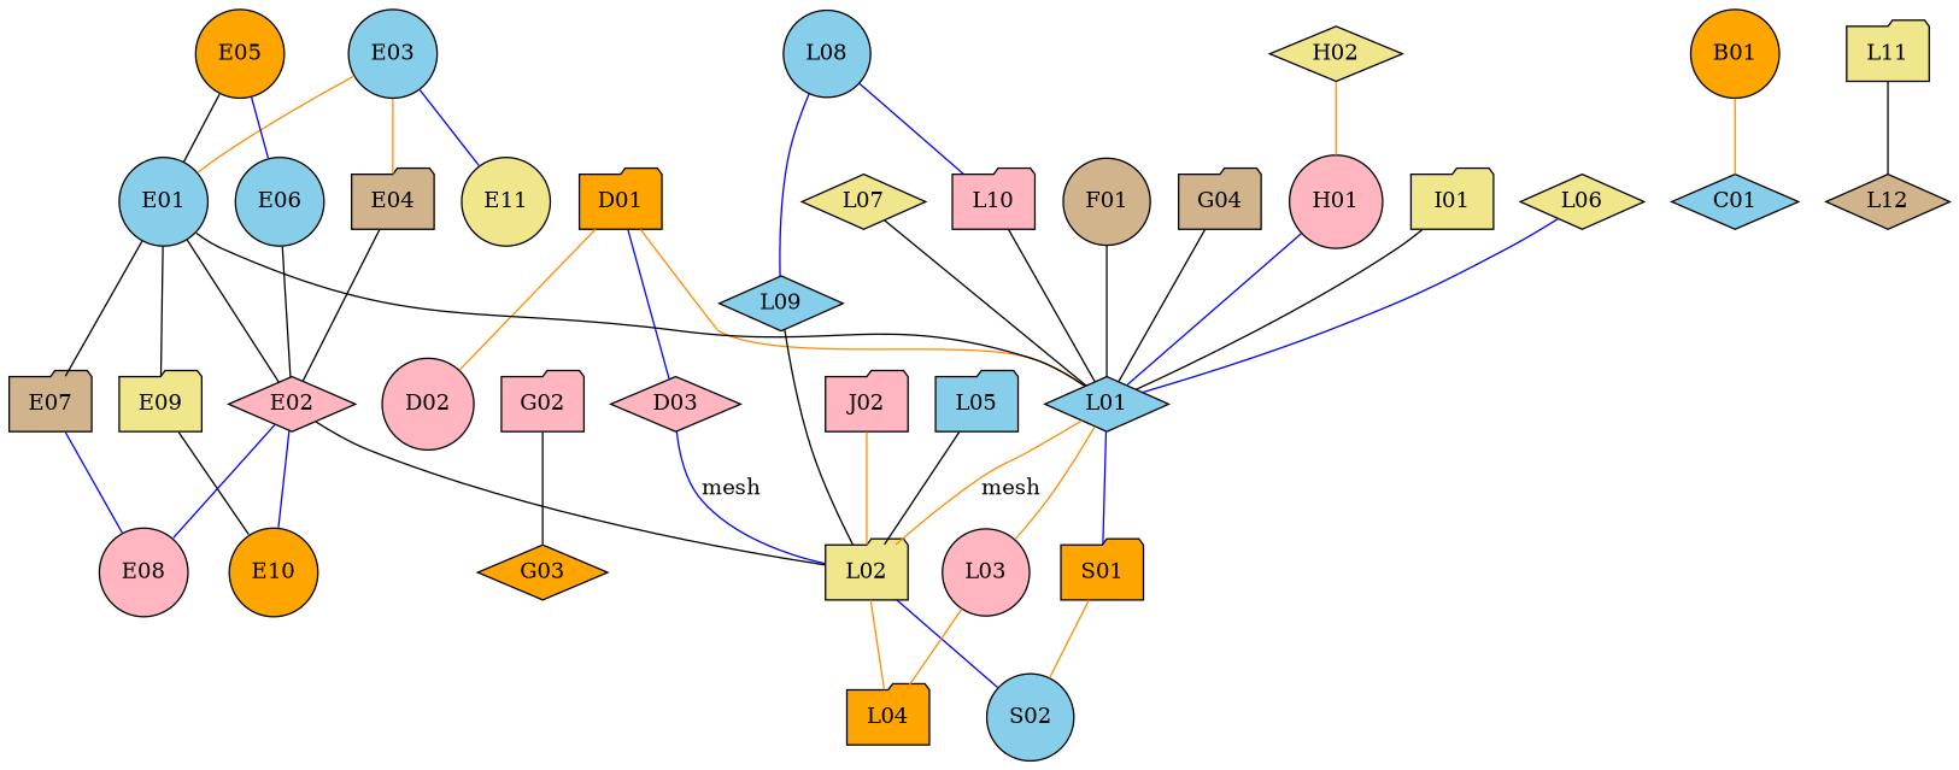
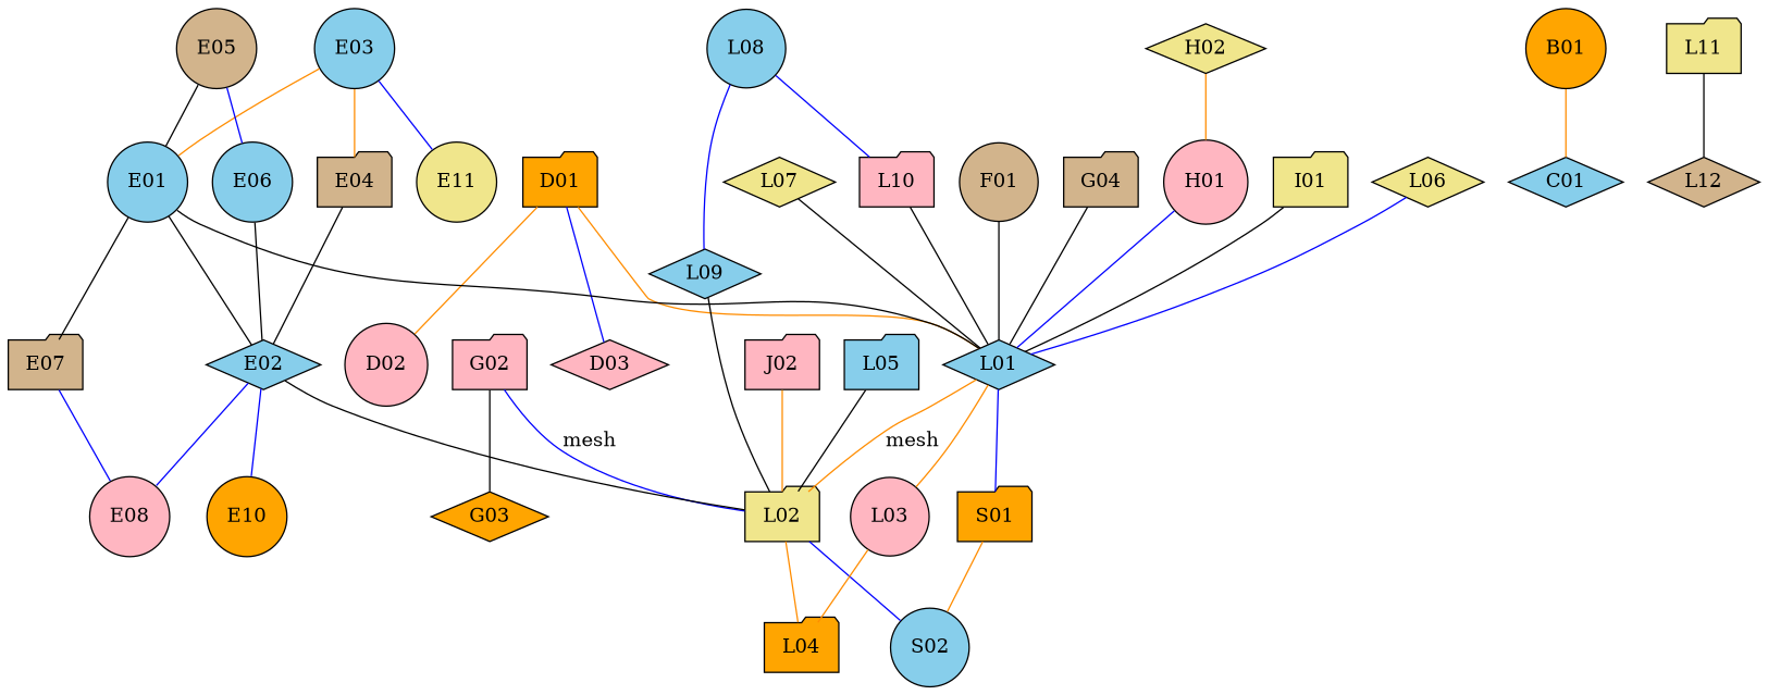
  graph {
    node [fillcolor=lightpink shape=folder style=filled]
    edge [color=black]
    G02
    L01 [fillcolor=skyblue shape=diamond]
    L02 [fillcolor=khaki]
    G03 [fillcolor=orange shape=diamond]
    L03 [shape=circle]
    S01 [fillcolor=orange]
    L04 [fillcolor=orange]
    S02 [fillcolor=skyblue shape=circle]
    B01 [fillcolor=orange shape=circle]
    C01 [fillcolor=skyblue shape=diamond]
    D01 [fillcolor=orange]
    D02 [shape=circle]
    D03 [shape=diamond]
    E01 [fillcolor=skyblue shape=circle]
-   E02 [shape=diamond]
+   E02 [fillcolor=skyblue shape=diamond]
    E07 [fillcolor=tan]
-   E09 [fillcolor=khaki]
    E08 [shape=circle]
    E10 [fillcolor=orange shape=circle]
    E03 [fillcolor=skyblue shape=circle]
    E04 [fillcolor=tan]
    E11 [fillcolor=khaki shape=circle]
-   E05 [fillcolor=orange shape=circle]
+   E05 [fillcolor=tan shape=circle]
    E06 [fillcolor=skyblue shape=circle]
    F01 [fillcolor=tan shape=circle]
    G04 [fillcolor=tan]
    H01 [shape=circle]
    H02 [fillcolor=khaki shape=diamond]
    I01 [fillcolor=khaki]
    J02
    L05 [fillcolor=skyblue]
    L06 [fillcolor=khaki shape=diamond]
    L07 [fillcolor=khaki shape=diamond]
    L09 [fillcolor=skyblue shape=diamond]
    L08 [fillcolor=skyblue shape=circle]
    L10
    L11 [fillcolor=khaki]
    L12 [fillcolor=tan shape=diamond]
    subgraph sub_1 {
      G02
      L01
      L02
    }
-   D03 -- L02 [color=blue label=mesh]
+   G02 -- L02 [color=blue label=mesh]
    G02 -- G03
    L01 -- L02 [color=darkorange label=mesh]
    L01 -- L03 [color=darkorange]
    L01 -- S01 [color=blue]
    L02 -- L04 [color=darkorange]
    L02 -- S02 [color=blue]
    L03 -- L04 [color=darkorange]
    S01 -- S02 [color=darkorange]
    B01 -- C01 [color=darkorange]
    D01 -- L01 [color=darkorange]
    D01 -- D02 [color=darkorange]
    D01 -- D03 [color=blue]
    E01 -- L01
    E01 -- E02
    E01 -- E07
-   E01 -- E09
    E02 -- L02
    E02 -- E08 [color=blue]
    E02 -- E10 [color=blue]
    E07 -- E08 [color=blue]
-   E09 -- E10
    E03 -- E01 [color=darkorange]
    E03 -- E04 [color=darkorange]
    E03 -- E11 [color=blue]
    E04 -- E02
    E05 -- E01
    E05 -- E06 [color=blue]
    E06 -- E02
    F01 -- L01
    G04 -- L01
    H01 -- L01 [color=blue]
    H02 -- H01 [color=darkorange]
    I01 -- L01
    J02 -- L02 [color=darkorange]
    L05 -- L02
    L06 -- L01 [color=blue]
    L07 -- L01
    L09 -- L02
    L08 -- L09 [color=blue]
    L08 -- L10 [color=blue]
    L10 -- L01
    L11 -- L12
  }
